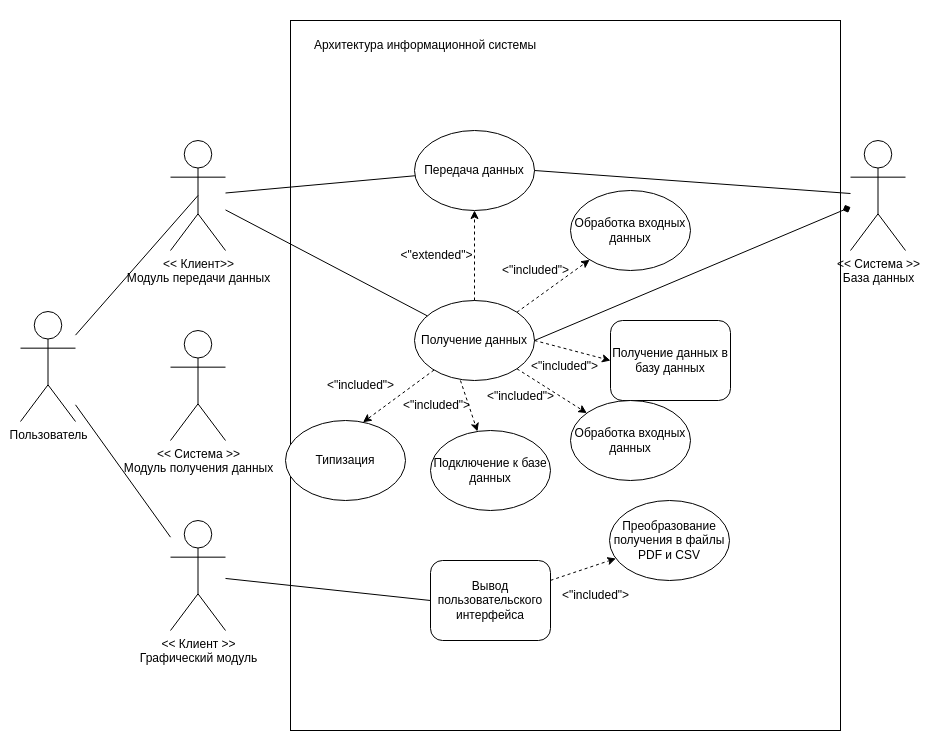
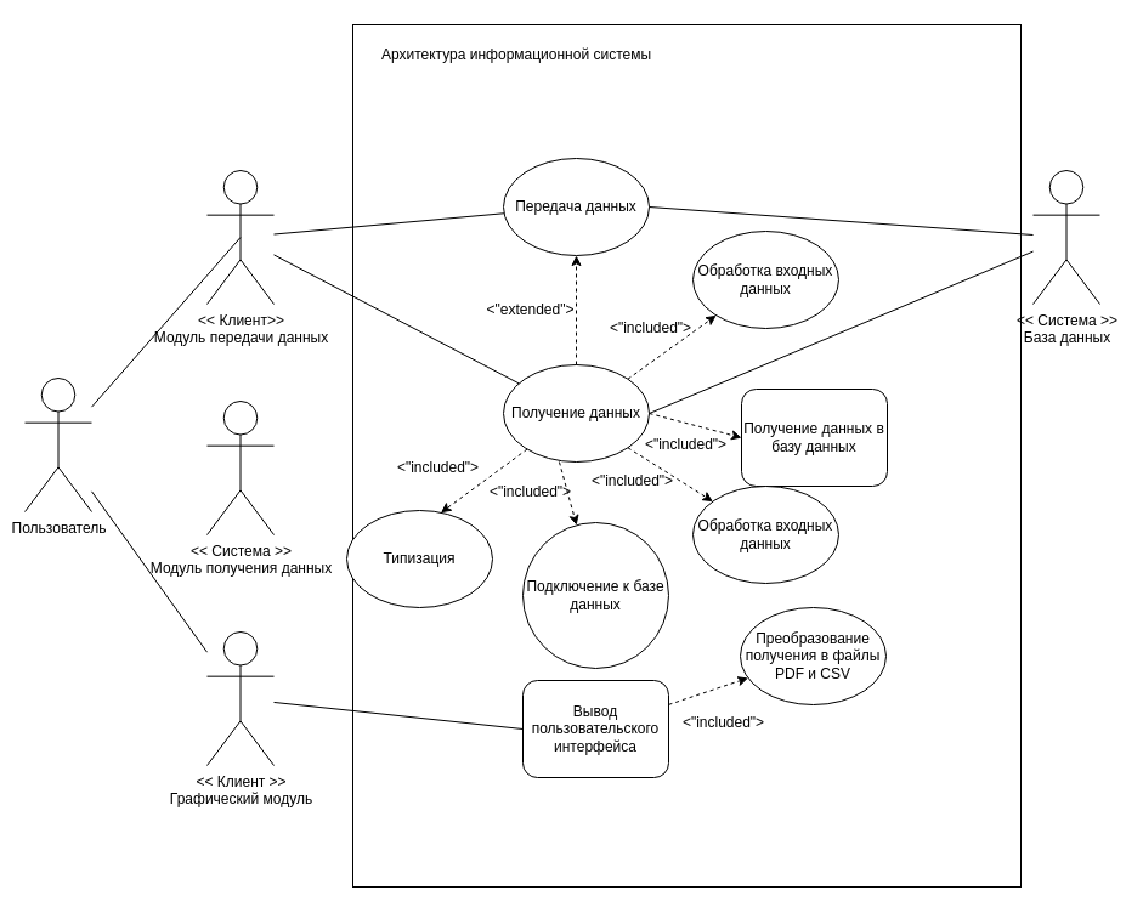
  <mxCell id="0" />
  <mxCell id="1" parent="0" />
  <mxCell id="2" value="" style="rounded=0;whiteSpace=wrap;html=1;" vertex="1" parent="1"><mxGeometry x="290" y="20" width="550" height="710" as="geometry" /></mxCell>
  <mxCell id="3" value="&amp;lt;&amp;lt; Клиент&amp;gt;&amp;gt;&lt;br&gt;Модуль передачи данных" style="shape=umlActor;verticalLabelPosition=bottom;verticalAlign=top;html=1;outlineConnect=0;" vertex="1" parent="1"><mxGeometry x="170" y="140" width="55" height="110" as="geometry" /></mxCell>
  <mxCell id="4" value="&amp;lt;&amp;lt; Система &amp;gt;&amp;gt;&lt;br&gt;База данных" style="shape=umlActor;verticalLabelPosition=bottom;verticalAlign=top;html=1;outlineConnect=0;" vertex="1" parent="1"><mxGeometry x="850" y="140" width="55" height="110" as="geometry" /></mxCell>
  <mxCell id="5" value="Архитектура информационной системы" style="text;html=1;strokeColor=none;fillColor=none;align=center;verticalAlign=middle;whiteSpace=wrap;rounded=0;" vertex="1" parent="1"><mxGeometry x="290" y="20" width="270" height="50" as="geometry" /></mxCell>
  <mxCell id="6" value="Передача данных" style="ellipse;whiteSpace=wrap;html=1;" vertex="1" parent="1"><mxGeometry x="414" y="130" width="120" height="80" as="geometry" /></mxCell>
  <mxCell id="7" value="Типизация" style="ellipse;whiteSpace=wrap;html=1;" vertex="1" parent="1"><mxGeometry x="285" y="420" width="120" height="80" as="geometry" /></mxCell>
- <mxCell id="8" value="Подключение к базе данных" style="ellipse;whiteSpace=wrap;html=1;" vertex="1" parent="1"><mxGeometry x="430" y="430" width="120" height="80" as="geometry" /></mxCell>
+ <mxCell id="8" value="Подключение к базе данных" style="ellipse;whiteSpace=wrap;html=1;" vertex="1" parent="1"><mxGeometry x="430" y="430" width="120" height="120" as="geometry" /></mxCell>
  <mxCell id="9" value="Обработка входных данных" style="ellipse;whiteSpace=wrap;html=1;" vertex="1" parent="1"><mxGeometry x="570" y="190" width="120" height="80" as="geometry" /></mxCell>
  <mxCell id="10" value="" style="html=1;labelBackgroundColor=#ffffff;startArrow=none;startFill=0;startSize=6;endArrow=classic;endFill=1;endSize=6;jettySize=auto;orthogonalLoop=1;strokeWidth=1;dashed=1;fontSize=14;rounded=0;entryX=0.646;entryY=0.022;entryDx=0;entryDy=0;entryPerimeter=0;" edge="1" parent="1" source="16" target="7"><mxGeometry width="60" height="60" relative="1" as="geometry"><mxPoint x="409" y="151" as="sourcePoint" /><mxPoint x="540" y="250" as="targetPoint" /></mxGeometry></mxCell>
  <mxCell id="11" value="" style="html=1;labelBackgroundColor=#ffffff;startArrow=none;startFill=0;startSize=6;endArrow=classic;endFill=1;endSize=6;jettySize=auto;orthogonalLoop=1;strokeWidth=1;dashed=1;fontSize=14;rounded=0;exitX=0.383;exitY=1;exitDx=0;exitDy=0;exitPerimeter=0;" edge="1" parent="1" source="16" target="8"><mxGeometry width="60" height="60" relative="1" as="geometry"><mxPoint x="421" y="160" as="sourcePoint" /><mxPoint x="370" y="120" as="targetPoint" /></mxGeometry></mxCell>
  <mxCell id="12" value="" style="html=1;labelBackgroundColor=#ffffff;startArrow=none;startFill=0;startSize=6;endArrow=classic;endFill=1;endSize=6;jettySize=auto;orthogonalLoop=1;strokeWidth=1;dashed=1;fontSize=14;rounded=0;exitX=1;exitY=0;exitDx=0;exitDy=0;" edge="1" parent="1" source="16" target="9"><mxGeometry width="60" height="60" relative="1" as="geometry"><mxPoint x="470" y="157" as="sourcePoint" /><mxPoint x="490" y="120" as="targetPoint" /></mxGeometry></mxCell>
  <mxCell id="13" value="&amp;lt;&quot;included&quot;&amp;gt;" style="text;html=1;align=center;verticalAlign=middle;resizable=0;points=[];autosize=1;strokeColor=none;fillColor=none;" vertex="1" parent="1"><mxGeometry x="315" y="370" width="90" height="30" as="geometry" /></mxCell>
  <mxCell id="14" value="&amp;lt;&quot;included&quot;&amp;gt;" style="text;html=1;align=center;verticalAlign=middle;resizable=0;points=[];autosize=1;strokeColor=none;fillColor=none;" vertex="1" parent="1"><mxGeometry x="391" y="390" width="90" height="30" as="geometry" /></mxCell>
  <mxCell id="15" value="&amp;lt;&quot;included&quot;&amp;gt;" style="text;html=1;align=center;verticalAlign=middle;resizable=0;points=[];autosize=1;strokeColor=none;fillColor=none;" vertex="1" parent="1"><mxGeometry x="475" y="381" width="90" height="30" as="geometry" /></mxCell>
  <mxCell id="16" value="Получение данных" style="ellipse;whiteSpace=wrap;html=1;" vertex="1" parent="1"><mxGeometry x="414" y="300" width="120" height="80" as="geometry" /></mxCell>
  <mxCell id="17" value="&amp;lt;&amp;lt; Cистема &amp;gt;&amp;gt;&lt;br&gt;Модуль получения данных" style="shape=umlActor;verticalLabelPosition=bottom;verticalAlign=top;html=1;outlineConnect=0;" vertex="1" parent="1"><mxGeometry x="170" y="330" width="55" height="110" as="geometry" /></mxCell>
  <mxCell id="18" value="" style="endArrow=none;html=1;rounded=0;" edge="1" parent="1" source="16" target="3"><mxGeometry width="50" height="50" relative="1" as="geometry"><mxPoint x="480" y="350" as="sourcePoint" /><mxPoint x="530" y="300" as="targetPoint" /></mxGeometry></mxCell>
  <mxCell id="19" value="" style="endArrow=none;html=1;rounded=0;" edge="1" parent="1" source="6" target="3"><mxGeometry width="50" height="50" relative="1" as="geometry"><mxPoint x="400" y="383" as="sourcePoint" /><mxPoint x="235" y="393" as="targetPoint" /></mxGeometry></mxCell>
  <mxCell id="20" value="" style="html=1;labelBackgroundColor=#ffffff;startArrow=none;startFill=0;startSize=6;endArrow=classic;endFill=1;endSize=6;jettySize=auto;orthogonalLoop=1;strokeWidth=1;dashed=1;fontSize=14;rounded=0;exitX=0.5;exitY=0;exitDx=0;exitDy=0;entryX=0.5;entryY=1;entryDx=0;entryDy=0;" edge="1" parent="1" source="16" target="6"><mxGeometry width="60" height="60" relative="1" as="geometry"><mxPoint x="496" y="169" as="sourcePoint" /><mxPoint x="594" y="116" as="targetPoint" /></mxGeometry></mxCell>
  <mxCell id="21" value="&amp;lt;&quot;extended&quot;&amp;gt;" style="text;html=1;align=center;verticalAlign=middle;resizable=0;points=[];autosize=1;strokeColor=none;fillColor=none;" vertex="1" parent="1"><mxGeometry x="386" y="240" width="100" height="30" as="geometry" /></mxCell>
  <mxCell id="22" value="" style="endArrow=none;html=1;rounded=0;exitX=1;exitY=0.5;exitDx=0;exitDy=0;" edge="1" parent="1" source="6" target="4"><mxGeometry width="50" height="50" relative="1" as="geometry"><mxPoint x="390" y="197" as="sourcePoint" /><mxPoint x="235" y="204" as="targetPoint" /></mxGeometry></mxCell>
- <mxCell id="23" value="" style="endArrow=diamond;html=1;rounded=0;exitX=1;exitY=0.5;exitDx=0;exitDy=0;" edge="1" parent="1" source="16" target="4"><mxGeometry width="50" height="50" relative="1" as="geometry"><mxPoint x="510" y="195" as="sourcePoint" /><mxPoint x="820" y="195" as="targetPoint" /></mxGeometry></mxCell>
+ <mxCell id="23" value="" style="endArrow=none;html=1;rounded=0;exitX=1;exitY=0.5;exitDx=0;exitDy=0;" edge="1" parent="1" source="16" target="4"><mxGeometry width="50" height="50" relative="1" as="geometry"><mxPoint x="510" y="195" as="sourcePoint" /><mxPoint x="820" y="195" as="targetPoint" /></mxGeometry></mxCell>
  <mxCell id="24" value="&amp;lt;&amp;lt; Клиент &amp;gt;&amp;gt;&lt;br&gt;Графический модуль" style="shape=umlActor;verticalLabelPosition=bottom;verticalAlign=top;html=1;outlineConnect=0;" vertex="1" parent="1"><mxGeometry x="170" y="520" width="55" height="110" as="geometry" /></mxCell>
  <mxCell id="25" value="Вывод пользовательского интерфейса" style="whiteSpace=wrap;html=1;rounded=1;" vertex="1" parent="1"><mxGeometry x="430" y="560" width="120" height="80" as="geometry" /></mxCell>
  <mxCell id="26" value="Преобразование получения в файлы PDF и CSV" style="ellipse;whiteSpace=wrap;html=1;" vertex="1" parent="1"><mxGeometry x="609" y="500" width="120" height="80" as="geometry" /></mxCell>
  <mxCell id="27" value="" style="html=1;labelBackgroundColor=#ffffff;startArrow=none;startFill=0;startSize=6;endArrow=classic;endFill=1;endSize=6;jettySize=auto;orthogonalLoop=1;strokeWidth=1;dashed=1;fontSize=14;rounded=0;" edge="1" parent="1" source="25" target="26"><mxGeometry width="60" height="60" relative="1" as="geometry"><mxPoint x="591" y="534" as="sourcePoint" /><mxPoint x="689" y="480" as="targetPoint" /></mxGeometry></mxCell>
  <mxCell id="28" value="&amp;lt;&quot;included&quot;&amp;gt;" style="text;html=1;align=center;verticalAlign=middle;resizable=0;points=[];autosize=1;strokeColor=none;fillColor=none;" vertex="1" parent="1"><mxGeometry x="550" y="580" width="90" height="30" as="geometry" /></mxCell>
  <mxCell id="29" value="" style="endArrow=none;html=1;rounded=0;exitX=0;exitY=0.5;exitDx=0;exitDy=0;" edge="1" parent="1" source="25" target="24"><mxGeometry width="50" height="50" relative="1" as="geometry"><mxPoint x="425" y="367" as="sourcePoint" /><mxPoint x="235" y="392" as="targetPoint" /></mxGeometry></mxCell>
  <mxCell id="30" value="Получение данных в базу данных" style="whiteSpace=wrap;html=1;rounded=1;" vertex="1" parent="1"><mxGeometry x="610" y="320" width="120" height="80" as="geometry" /></mxCell>
  <mxCell id="31" value="&amp;lt;&quot;included&quot;&amp;gt;" style="text;html=1;align=center;verticalAlign=middle;resizable=0;points=[];autosize=1;strokeColor=none;fillColor=none;" vertex="1" parent="1"><mxGeometry x="519" y="351" width="90" height="30" as="geometry" /></mxCell>
  <mxCell id="32" value="" style="html=1;labelBackgroundColor=#ffffff;startArrow=none;startFill=0;startSize=6;endArrow=classic;endFill=1;endSize=6;jettySize=auto;orthogonalLoop=1;strokeWidth=1;dashed=1;fontSize=14;rounded=0;exitX=1;exitY=0.5;exitDx=0;exitDy=0;entryX=0;entryY=0.5;entryDx=0;entryDy=0;" edge="1" parent="1" source="16" target="30"><mxGeometry width="60" height="60" relative="1" as="geometry"><mxPoint x="484" y="320" as="sourcePoint" /><mxPoint x="450" y="235" as="targetPoint" /></mxGeometry></mxCell>
  <mxCell id="33" value="Обработка входных данных" style="ellipse;whiteSpace=wrap;html=1;" vertex="1" parent="1"><mxGeometry x="570" y="400" width="120" height="80" as="geometry" /></mxCell>
  <mxCell id="34" value="" style="html=1;labelBackgroundColor=#ffffff;startArrow=none;startFill=0;startSize=6;endArrow=classic;endFill=1;endSize=6;jettySize=auto;orthogonalLoop=1;strokeWidth=1;dashed=1;fontSize=14;rounded=0;exitX=1;exitY=1;exitDx=0;exitDy=0;" edge="1" parent="1" source="16" target="33"><mxGeometry width="60" height="60" relative="1" as="geometry"><mxPoint x="470" y="390" as="sourcePoint" /><mxPoint x="487" y="441" as="targetPoint" /></mxGeometry></mxCell>
  <mxCell id="35" value="&amp;lt;&quot;included&quot;&amp;gt;" style="text;html=1;align=center;verticalAlign=middle;resizable=0;points=[];autosize=1;strokeColor=none;fillColor=none;" vertex="1" parent="1"><mxGeometry x="490" y="255" width="90" height="30" as="geometry" /></mxCell>
  <mxCell id="36" value="Пользователь" style="shape=umlActor;verticalLabelPosition=bottom;verticalAlign=top;html=1;outlineConnect=0;" vertex="1" parent="1"><mxGeometry x="20" y="311" width="55" height="110" as="geometry" /></mxCell>
  <mxCell id="37" value="" style="endArrow=none;html=1;rounded=0;exitX=0.5;exitY=0.5;exitDx=0;exitDy=0;exitPerimeter=0;" edge="1" parent="1" source="3" target="36"><mxGeometry width="50" height="50" relative="1" as="geometry"><mxPoint x="424" y="185" as="sourcePoint" /><mxPoint x="235" y="203" as="targetPoint" /></mxGeometry></mxCell>
  <mxCell id="38" value="" style="endArrow=none;html=1;rounded=0;" edge="1" parent="1" source="24" target="36"><mxGeometry width="50" height="50" relative="1" as="geometry"><mxPoint x="180" y="187" as="sourcePoint" /><mxPoint x="85" y="325" as="targetPoint" /></mxGeometry></mxCell>
